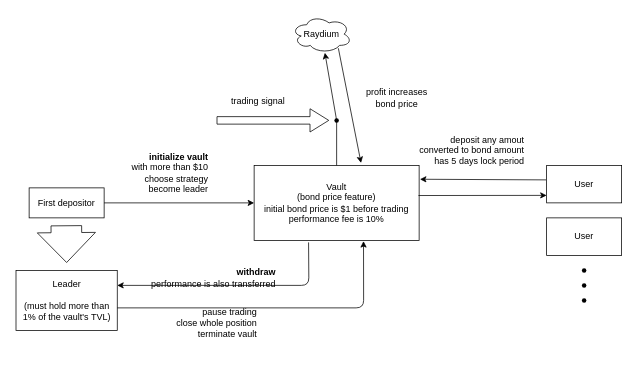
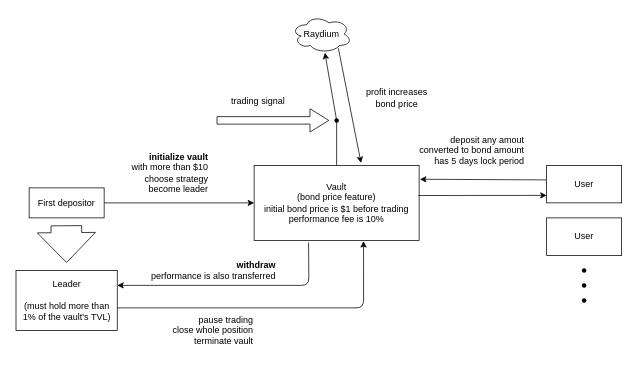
  <mxCell id="0" />
  <mxCell id="1" parent="0" />
  <mxCell id="2" style="edgeStyle=none;html=1;entryX=1;entryY=0.25;entryDx=0;entryDy=0;exitX=0.33;exitY=1.027;exitDx=0;exitDy=0;exitPerimeter=0;" edge="1" parent="1" source="4" target="13"><mxGeometry relative="1" as="geometry"><Array as="points"><mxPoint x="411" y="380" /></Array></mxGeometry></mxCell>
  <mxCell id="3" style="edgeStyle=none;html=1;startArrow=none;" edge="1" parent="1" source="21" target="17"><mxGeometry relative="1" as="geometry" /></mxCell>
  <mxCell id="4" value="Vault&lt;br&gt;(bond price feature)&lt;br&gt;initial bond price is $1 before trading&lt;br&gt;performance fee is 10%" style="rounded=0;whiteSpace=wrap;html=1;" vertex="1" parent="1"><mxGeometry x="338" y="220" width="220" height="100" as="geometry" /></mxCell>
  <mxCell id="5" value="First depositor" style="rounded=0;whiteSpace=wrap;html=1;" vertex="1" parent="1"><mxGeometry x="38" y="250" width="100" height="40" as="geometry" /></mxCell>
  <mxCell id="6" value="" style="endArrow=classic;html=1;entryX=0;entryY=0.5;entryDx=0;entryDy=0;exitX=1;exitY=0.5;exitDx=0;exitDy=0;" edge="1" parent="1" source="5" target="4"><mxGeometry width="50" height="50" relative="1" as="geometry"><mxPoint x="148" y="270" as="sourcePoint" /><mxPoint x="328" y="270" as="targetPoint" /></mxGeometry></mxCell>
  <mxCell id="7" value="&lt;div style=&quot;&quot;&gt;&lt;b style=&quot;background-color: initial;&quot;&gt;initialize vault&lt;/b&gt;&lt;/div&gt;&lt;div style=&quot;&quot;&gt;&lt;span style=&quot;background-color: initial;&quot;&gt;with more than $10&lt;/span&gt;&lt;/div&gt;&lt;div style=&quot;&quot;&gt;&lt;span style=&quot;background-color: initial;&quot;&gt;choose strategy&lt;/span&gt;&lt;/div&gt;become leader" style="text;html=1;align=right;verticalAlign=middle;resizable=0;points=[];autosize=1;strokeColor=none;fillColor=none;" vertex="1" parent="1"><mxGeometry x="148" y="195" width="130" height="70" as="geometry" /></mxCell>
  <mxCell id="8" style="edgeStyle=none;html=1;entryX=1.005;entryY=0.185;entryDx=0;entryDy=0;entryPerimeter=0;exitX=-0.007;exitY=0.387;exitDx=0;exitDy=0;exitPerimeter=0;" edge="1" parent="1" source="9" target="4"><mxGeometry relative="1" as="geometry"><mxPoint x="538" y="240" as="targetPoint" /></mxGeometry></mxCell>
  <mxCell id="9" value="User" style="whiteSpace=wrap;html=1;" vertex="1" parent="1"><mxGeometry x="728" y="220" width="100" height="50" as="geometry" /></mxCell>
  <mxCell id="10" value="&lt;div style=&quot;text-align: right;&quot;&gt;&lt;span style=&quot;background-color: initial;&quot;&gt;deposit any amout&lt;/span&gt;&lt;/div&gt;&lt;div style=&quot;text-align: right;&quot;&gt;&lt;span style=&quot;background-color: initial;&quot;&gt;converted to bond amount&lt;/span&gt;&lt;/div&gt;&lt;div style=&quot;text-align: right;&quot;&gt;&lt;span style=&quot;background-color: initial;&quot;&gt;has 5 days lock period&lt;/span&gt;&lt;/div&gt;" style="text;html=1;align=center;verticalAlign=middle;resizable=0;points=[];autosize=1;strokeColor=none;fillColor=none;" vertex="1" parent="1"><mxGeometry x="548" y="170" width="160" height="60" as="geometry" /></mxCell>
  <mxCell id="11" value="" style="edgeStyle=none;orthogonalLoop=1;jettySize=auto;html=1;exitX=0.996;exitY=0.402;exitDx=0;exitDy=0;exitPerimeter=0;" edge="1" parent="1" source="4"><mxGeometry width="100" relative="1" as="geometry"><mxPoint x="538" y="260" as="sourcePoint" /><mxPoint x="728" y="260" as="targetPoint" /><Array as="points" /></mxGeometry></mxCell>
  <mxCell id="12" value="" style="shape=flexArrow;endArrow=classic;html=1;endWidth=35.694;endSize=12.942;width=40.833;" edge="1" parent="1"><mxGeometry width="50" height="50" relative="1" as="geometry"><mxPoint x="87.58" y="300" as="sourcePoint" /><mxPoint x="88" y="350" as="targetPoint" /><Array as="points" /></mxGeometry></mxCell>
  <mxCell id="13" value="Leader&lt;br&gt;&lt;br&gt;(must hold more than 1% of the vault's TVL)" style="whiteSpace=wrap;html=1;" vertex="1" parent="1"><mxGeometry x="20.5" y="360" width="135" height="80" as="geometry" /></mxCell>
- <mxCell id="14" value="&lt;b&gt;withdraw&lt;/b&gt;&lt;br&gt;performance is also transferred" style="text;html=1;align=right;verticalAlign=middle;resizable=0;points=[];autosize=1;strokeColor=none;fillColor=none;" vertex="1" parent="1"><mxGeometry x="178" y="350" width="190" height="40" as="geometry" /></mxCell>
+ <mxCell id="14" value="&lt;b&gt;withdraw&lt;/b&gt;&lt;br&gt;performance is also transferred" style="text;html=1;align=right;verticalAlign=middle;resizable=0;points=[];autosize=1;strokeColor=none;fillColor=none;" vertex="1" parent="1"><mxGeometry x="178" y="340" width="190" height="40" as="geometry" /></mxCell>
  <mxCell id="15" value="" style="edgeStyle=none;orthogonalLoop=1;jettySize=auto;html=1;entryX=0.663;entryY=1.01;entryDx=0;entryDy=0;entryPerimeter=0;" edge="1" parent="1" target="4"><mxGeometry width="100" relative="1" as="geometry"><mxPoint x="155.5" y="410" as="sourcePoint" /><mxPoint x="255.5" y="410" as="targetPoint" /><Array as="points"><mxPoint x="484" y="410" /></Array></mxGeometry></mxCell>
- <mxCell id="16" value="pause trading&lt;br&gt;close whole position&lt;br&gt;terminate vault" style="text;html=1;align=right;verticalAlign=middle;resizable=0;points=[];autosize=1;strokeColor=none;fillColor=none;" vertex="1" parent="1"><mxGeometry x="213" y="400" width="130" height="60" as="geometry" /></mxCell>
+ <mxCell id="16" value="pause trading&lt;br&gt;close whole position&lt;br&gt;terminate vault" style="text;html=1;align=right;verticalAlign=middle;resizable=0;points=[];autosize=1;strokeColor=none;fillColor=none;" vertex="1" parent="1"><mxGeometry x="208" y="410" width="130" height="60" as="geometry" /></mxCell>
  <mxCell id="17" value="Raydium" style="ellipse;shape=cloud;whiteSpace=wrap;html=1;" vertex="1" parent="1"><mxGeometry x="388" y="20" width="80" height="50" as="geometry" /></mxCell>
  <mxCell id="18" value="" style="edgeStyle=none;orthogonalLoop=1;jettySize=auto;html=1;shape=flexArrow;rounded=1;startSize=8;endSize=8;" edge="1" parent="1"><mxGeometry width="100" relative="1" as="geometry"><mxPoint x="288" y="160" as="sourcePoint" /><mxPoint x="438" y="160" as="targetPoint" /><Array as="points" /></mxGeometry></mxCell>
  <mxCell id="19" value="trading signal" style="text;html=1;align=center;verticalAlign=middle;resizable=0;points=[];autosize=1;strokeColor=none;fillColor=none;" vertex="1" parent="1"><mxGeometry x="298" y="120" width="90" height="30" as="geometry" /></mxCell>
  <mxCell id="20" value="" style="edgeStyle=none;html=1;endArrow=none;" edge="1" parent="1" source="4" target="21"><mxGeometry relative="1" as="geometry"><mxPoint x="448" y="220" as="sourcePoint" /><mxPoint x="448" y="100" as="targetPoint" /></mxGeometry></mxCell>
  <mxCell id="21" value="" style="shape=waypoint;sketch=0;size=6;pointerEvents=1;points=[];fillColor=none;resizable=0;rotatable=0;perimeter=centerPerimeter;snapToPoint=1;" vertex="1" parent="1"><mxGeometry x="438" y="150" width="20" height="20" as="geometry" /></mxCell>
  <mxCell id="22" value="User" style="whiteSpace=wrap;html=1;" vertex="1" parent="1"><mxGeometry x="728" y="290" width="100" height="50" as="geometry" /></mxCell>
  <mxCell id="23" value="" style="shape=waypoint;sketch=0;size=6;pointerEvents=1;points=[];fillColor=none;resizable=0;rotatable=0;perimeter=centerPerimeter;snapToPoint=1;" vertex="1" parent="1"><mxGeometry x="768" y="350" width="20" height="20" as="geometry" /></mxCell>
  <mxCell id="24" value="" style="shape=waypoint;sketch=0;size=6;pointerEvents=1;points=[];fillColor=none;resizable=0;rotatable=0;perimeter=centerPerimeter;snapToPoint=1;" vertex="1" parent="1"><mxGeometry x="768" y="370" width="20" height="20" as="geometry" /></mxCell>
  <mxCell id="25" value="" style="shape=waypoint;sketch=0;size=6;pointerEvents=1;points=[];fillColor=none;resizable=0;rotatable=0;perimeter=centerPerimeter;snapToPoint=1;" vertex="1" parent="1"><mxGeometry x="768" y="390" width="20" height="20" as="geometry" /></mxCell>
  <mxCell id="26" value="" style="edgeStyle=none;orthogonalLoop=1;jettySize=auto;html=1;exitX=0.779;exitY=0.877;exitDx=0;exitDy=0;exitPerimeter=0;entryX=0.648;entryY=-0.032;entryDx=0;entryDy=0;entryPerimeter=0;" edge="1" parent="1" source="17" target="4"><mxGeometry width="100" relative="1" as="geometry"><mxPoint x="478" y="110" as="sourcePoint" /><mxPoint x="481" y="210" as="targetPoint" /><Array as="points" /></mxGeometry></mxCell>
  <mxCell id="27" value="profit increases&lt;br&gt;bond price" style="text;html=1;align=center;verticalAlign=middle;resizable=0;points=[];autosize=1;strokeColor=none;fillColor=none;" vertex="1" parent="1"><mxGeometry x="478" y="110" width="100" height="40" as="geometry" /></mxCell>
